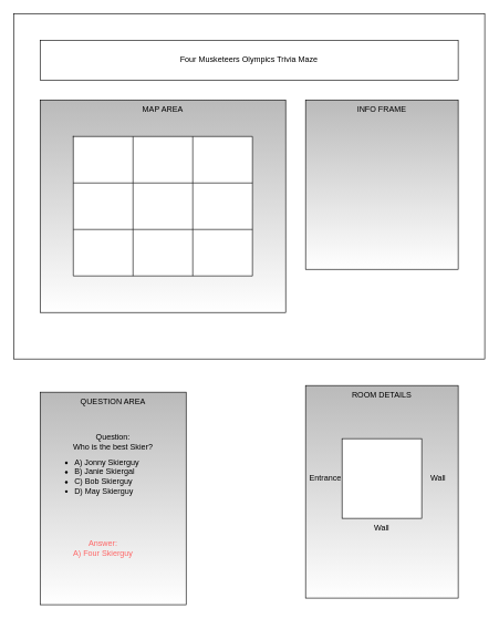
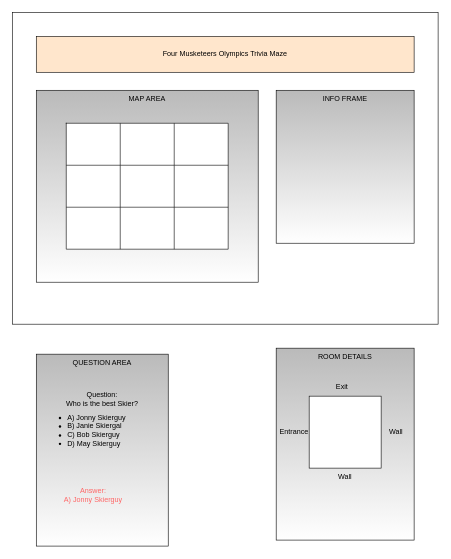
  <mxCell id="0" />
  <mxCell id="1" parent="0" />
  <mxCell id="2" value="" style="rounded=0;whiteSpace=wrap;html=1;" vertex="1" parent="1"><mxGeometry x="20" y="20" width="710" height="520" as="geometry" /></mxCell>
- <mxCell id="3" value="Four Musketeers Olympics Trivia Maze" style="rounded=0;whiteSpace=wrap;html=1;" vertex="1" parent="1"><mxGeometry x="60" y="60" width="630" height="60" as="geometry" /></mxCell>
+ <mxCell id="3" value="Four Musketeers Olympics Trivia Maze" style="rounded=0;whiteSpace=wrap;html=1;fillColor=#ffe6cc;" vertex="1" parent="1"><mxGeometry x="60" y="60" width="630" height="60" as="geometry" /></mxCell>
  <mxCell id="4" value="MAP AREA" style="rounded=0;whiteSpace=wrap;html=1;gradientColor=#ffffff;fillColor=#bababa;verticalAlign=top;" vertex="1" parent="1"><mxGeometry x="60" y="150" width="370" height="320" as="geometry" /></mxCell>
  <mxCell id="5" value="" style="shape=table;html=1;whiteSpace=wrap;startSize=0;container=1;collapsible=0;childLayout=tableLayout;fontColor=#ffff;fillColor=#fff;gradientColor=none;" vertex="1" parent="1"><mxGeometry x="110" y="205" width="270" height="210" as="geometry" /></mxCell>
  <mxCell id="6" value="" style="shape=tableRow;horizontal=0;startSize=0;swimlaneHead=0;swimlaneBody=0;top=0;left=0;bottom=0;right=0;collapsible=0;dropTarget=0;fillColor=none;points=[[0,0.5],[1,0.5]];portConstraint=eastwest;fontColor=#ffff;" vertex="1" parent="5"><mxGeometry width="270" height="70" as="geometry" /></mxCell>
  <mxCell id="7" value="" style="shape=partialRectangle;html=1;whiteSpace=wrap;connectable=0;fillColor=none;top=0;left=0;bottom=0;right=0;overflow=hidden;fontColor=#ffff;" vertex="1" parent="6"><mxGeometry width="90" height="70" as="geometry"><mxRectangle width="90" height="70" as="alternateBounds" /></mxGeometry></mxCell>
  <mxCell id="8" value="" style="shape=partialRectangle;html=1;whiteSpace=wrap;connectable=0;fillColor=none;top=0;left=0;bottom=0;right=0;overflow=hidden;fontColor=#ffff;" vertex="1" parent="6"><mxGeometry x="90" width="90" height="70" as="geometry"><mxRectangle width="90" height="70" as="alternateBounds" /></mxGeometry></mxCell>
  <mxCell id="9" value="" style="shape=partialRectangle;html=1;whiteSpace=wrap;connectable=0;fillColor=none;top=0;left=0;bottom=0;right=0;overflow=hidden;fontColor=#ffff;" vertex="1" parent="6"><mxGeometry x="180" width="90" height="70" as="geometry"><mxRectangle width="90" height="70" as="alternateBounds" /></mxGeometry></mxCell>
  <mxCell id="10" value="" style="shape=tableRow;horizontal=0;startSize=0;swimlaneHead=0;swimlaneBody=0;top=0;left=0;bottom=0;right=0;collapsible=0;dropTarget=0;fillColor=none;points=[[0,0.5],[1,0.5]];portConstraint=eastwest;fontColor=#ffff;" vertex="1" parent="5"><mxGeometry y="70" width="270" height="70" as="geometry" /></mxCell>
  <mxCell id="11" value="" style="shape=partialRectangle;html=1;whiteSpace=wrap;connectable=0;fillColor=none;top=0;left=0;bottom=0;right=0;overflow=hidden;fontColor=#ffff;" vertex="1" parent="10"><mxGeometry width="90" height="70" as="geometry"><mxRectangle width="90" height="70" as="alternateBounds" /></mxGeometry></mxCell>
  <mxCell id="12" value="" style="shape=partialRectangle;html=1;whiteSpace=wrap;connectable=0;fillColor=none;top=0;left=0;bottom=0;right=0;overflow=hidden;fontColor=#ffff;" vertex="1" parent="10"><mxGeometry x="90" width="90" height="70" as="geometry"><mxRectangle width="90" height="70" as="alternateBounds" /></mxGeometry></mxCell>
  <mxCell id="13" value="" style="shape=partialRectangle;html=1;whiteSpace=wrap;connectable=0;fillColor=none;top=0;left=0;bottom=0;right=0;overflow=hidden;fontColor=#ffff;" vertex="1" parent="10"><mxGeometry x="180" width="90" height="70" as="geometry"><mxRectangle width="90" height="70" as="alternateBounds" /></mxGeometry></mxCell>
  <mxCell id="14" value="" style="shape=tableRow;horizontal=0;startSize=0;swimlaneHead=0;swimlaneBody=0;top=0;left=0;bottom=0;right=0;collapsible=0;dropTarget=0;fillColor=none;points=[[0,0.5],[1,0.5]];portConstraint=eastwest;fontColor=#ffff;" vertex="1" parent="5"><mxGeometry y="140" width="270" height="70" as="geometry" /></mxCell>
  <mxCell id="15" value="" style="shape=partialRectangle;html=1;whiteSpace=wrap;connectable=0;fillColor=none;top=0;left=0;bottom=0;right=0;overflow=hidden;fontColor=#ffff;" vertex="1" parent="14"><mxGeometry width="90" height="70" as="geometry"><mxRectangle width="90" height="70" as="alternateBounds" /></mxGeometry></mxCell>
  <mxCell id="16" value="" style="shape=partialRectangle;html=1;whiteSpace=wrap;connectable=0;fillColor=none;top=0;left=0;bottom=0;right=0;overflow=hidden;fontColor=#ffff;" vertex="1" parent="14"><mxGeometry x="90" width="90" height="70" as="geometry"><mxRectangle width="90" height="70" as="alternateBounds" /></mxGeometry></mxCell>
  <mxCell id="17" value="" style="shape=partialRectangle;html=1;whiteSpace=wrap;connectable=0;fillColor=none;top=0;left=0;bottom=0;right=0;overflow=hidden;pointerEvents=1;fontColor=#ffff;" vertex="1" parent="14"><mxGeometry x="180" width="90" height="70" as="geometry"><mxRectangle width="90" height="70" as="alternateBounds" /></mxGeometry></mxCell>
  <mxCell id="18" value="" style="group" vertex="1" connectable="0" parent="1"><mxGeometry x="60" y="590" width="220" height="320" as="geometry" /></mxCell>
  <mxCell id="19" value="QUESTION AREA" style="rounded=0;whiteSpace=wrap;html=1;fillColor=#BABABA;gradientColor=#ffffff;verticalAlign=top;" vertex="1" parent="18"><mxGeometry width="220" height="320" as="geometry" /></mxCell>
  <mxCell id="20" value="&lt;div&gt;Question:&lt;/div&gt;&lt;div&gt;Who is the best Skier?&lt;/div&gt;" style="text;html=1;strokeColor=none;fillColor=none;align=center;verticalAlign=middle;whiteSpace=wrap;rounded=0;" vertex="1" parent="18"><mxGeometry x="35" y="60" width="150" height="30" as="geometry" /></mxCell>
- <mxCell id="21" value="&lt;div&gt;&lt;font color=&quot;#FF6666&quot;&gt;Answer:&lt;/font&gt;&lt;/div&gt;&lt;div&gt;&lt;font color=&quot;#FF6666&quot;&gt;A) Four Skierguy&lt;br&gt;&lt;/font&gt;&lt;/div&gt;" style="text;html=1;strokeColor=none;fillColor=none;align=center;verticalAlign=middle;whiteSpace=wrap;rounded=0;" vertex="1" parent="18"><mxGeometry x="20" y="220" width="150" height="30" as="geometry" /></mxCell>
+ <mxCell id="21" value="&lt;div&gt;&lt;font color=&quot;#FF6666&quot;&gt;Answer:&lt;/font&gt;&lt;/div&gt;&lt;div&gt;&lt;font color=&quot;#FF6666&quot;&gt;A) Jonny Skierguy&lt;br&gt;&lt;/font&gt;&lt;/div&gt;" style="text;html=1;strokeColor=none;fillColor=none;align=center;verticalAlign=middle;whiteSpace=wrap;rounded=0;" vertex="1" parent="18"><mxGeometry x="20" y="220" width="150" height="30" as="geometry" /></mxCell>
  <mxCell id="22" value="&lt;ul&gt;&lt;li&gt;A) Jonny Skierguy&lt;/li&gt;&lt;li&gt;B) Janie Skiergal&lt;/li&gt;&lt;li&gt;C) Bob Skierguy&lt;/li&gt;&lt;li&gt;D) May Skierguy&lt;/li&gt;&lt;/ul&gt;&lt;div&gt;&lt;br&gt;&lt;/div&gt;" style="text;html=1;strokeColor=none;fillColor=none;align=left;verticalAlign=top;whiteSpace=wrap;rounded=0;fontColor=#000;" vertex="1" parent="18"><mxGeometry x="10" y="80" width="170" height="100" as="geometry" /></mxCell>
  <mxCell id="23" value="INFO FRAME" style="rounded=0;whiteSpace=wrap;html=1;fontColor=#000;fillColor=#bababa;gradientColor=#ffffff;verticalAlign=top;" vertex="1" parent="1"><mxGeometry x="460" y="150" width="230" height="255" as="geometry" /></mxCell>
  <mxCell id="24" value="" style="group" vertex="1" connectable="0" parent="1"><mxGeometry x="460" y="580" width="230" height="320" as="geometry" /></mxCell>
  <mxCell id="25" value="ROOM DETAILS" style="rounded=0;whiteSpace=wrap;html=1;fontColor=#000;fillColor=#bababa;gradientColor=#ffffff;verticalAlign=top;" vertex="1" parent="24"><mxGeometry width="230" height="320" as="geometry" /></mxCell>
  <mxCell id="26" value="" style="rounded=0;whiteSpace=wrap;html=1;fontColor=#000;fillColor=#ffff;gradientColor=none;" vertex="1" parent="24"><mxGeometry x="55" y="80" width="120" height="120" as="geometry" /></mxCell>
+ <mxCell id="27" value="Exit" style="text;html=1;strokeColor=none;fillColor=none;align=center;verticalAlign=middle;whiteSpace=wrap;rounded=0;fontColor=#000;" vertex="1" parent="24"><mxGeometry x="80" y="50" width="60" height="30" as="geometry" /></mxCell>
  <mxCell id="28" value="Entrance" style="text;html=1;strokeColor=none;fillColor=none;align=center;verticalAlign=middle;whiteSpace=wrap;rounded=0;fontColor=#000;" vertex="1" parent="24"><mxGeometry y="125" width="60" height="30" as="geometry" /></mxCell>
  <mxCell id="29" value="Wall" style="text;html=1;strokeColor=none;fillColor=none;align=center;verticalAlign=middle;whiteSpace=wrap;rounded=0;fontColor=#000;" vertex="1" parent="24"><mxGeometry x="170" y="125" width="60" height="30" as="geometry" /></mxCell>
  <mxCell id="30" value="Wall" style="text;html=1;strokeColor=none;fillColor=none;align=center;verticalAlign=middle;whiteSpace=wrap;rounded=0;fontColor=#000;" vertex="1" parent="24"><mxGeometry x="85" y="200" width="60" height="30" as="geometry" /></mxCell>
